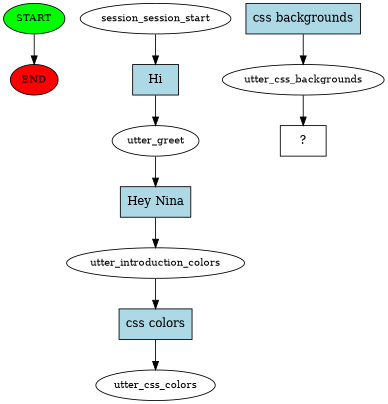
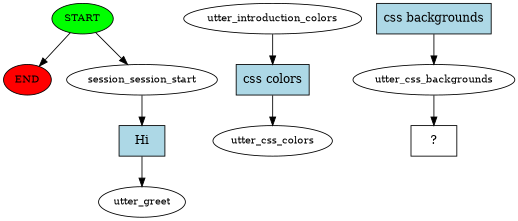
  digraph {
    node [fontsize=12]
    n1 [fillcolor=green label=START style=filled]
    n2 [fillcolor=red label=END style=filled]
    n3 [label=session_session_start]
    n4 [fillcolor=lightblue label=Hi shape=rect style=filled fontsize=""]
    n5 [label=utter_greet]
-   n6 [fillcolor=lightblue label="Hey Nina" shape=rect style=filled fontsize=""]
    n7 [label=utter_introduction_colors]
    n8 [fillcolor=lightblue label="css colors" shape=rect style=filled fontsize=""]
    n9 [label=utter_css_colors]
    n10 [fillcolor=lightblue label="css backgrounds" shape=rect style=filled fontsize=""]
    n11 [label=utter_css_backgrounds]
    n12 [label="  ?  " shape=rect fontsize=""]
    n1 -> n2
+   n1 -> n3
    n3 -> n4
    n4 -> n5
-   n5 -> n6
-   n6 -> n7
    n7 -> n8
    n8 -> n9
    n10 -> n11
    n11 -> n12
  }
